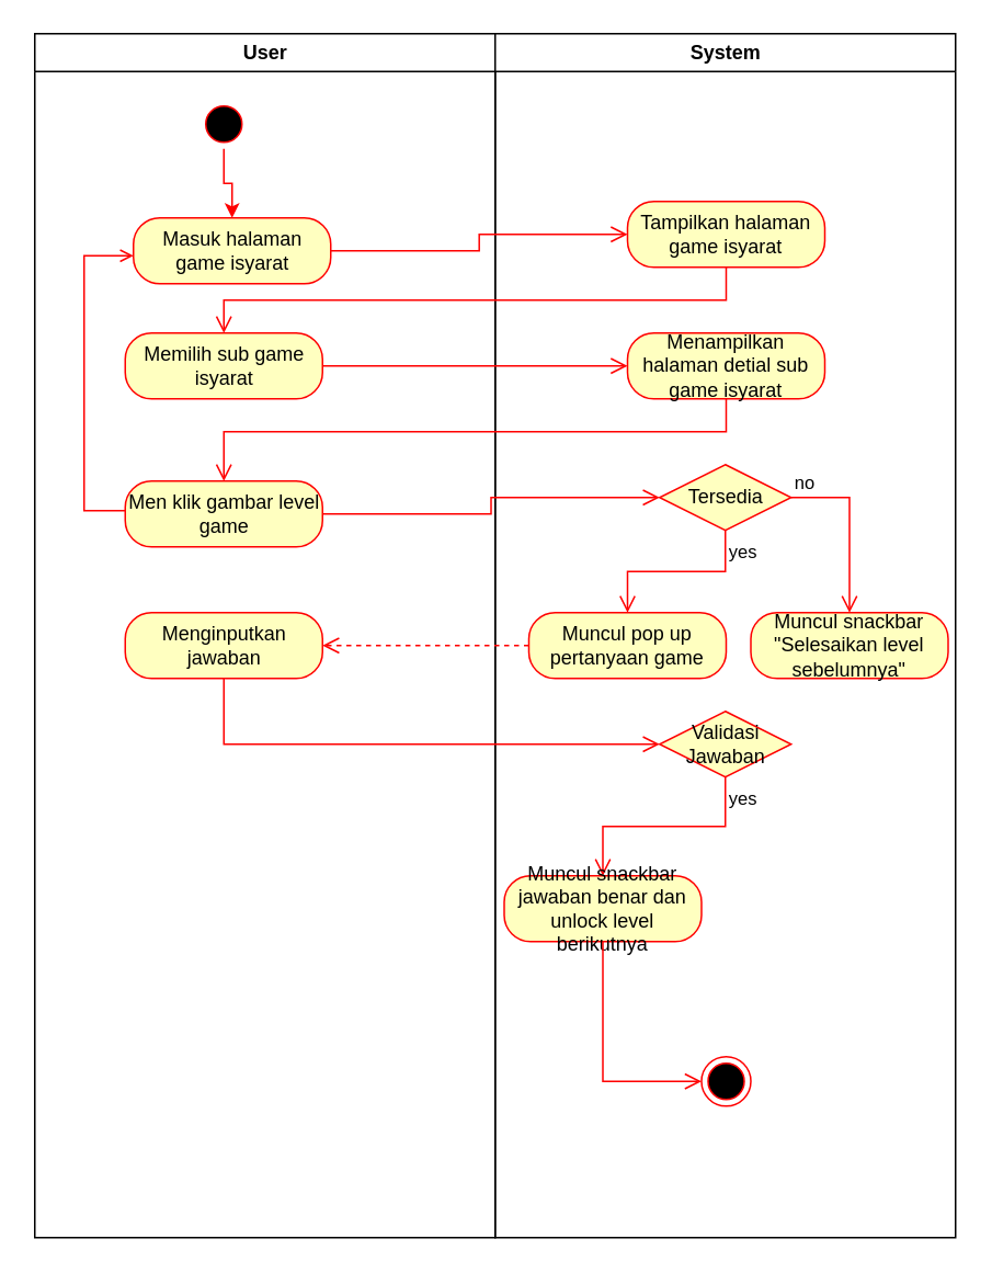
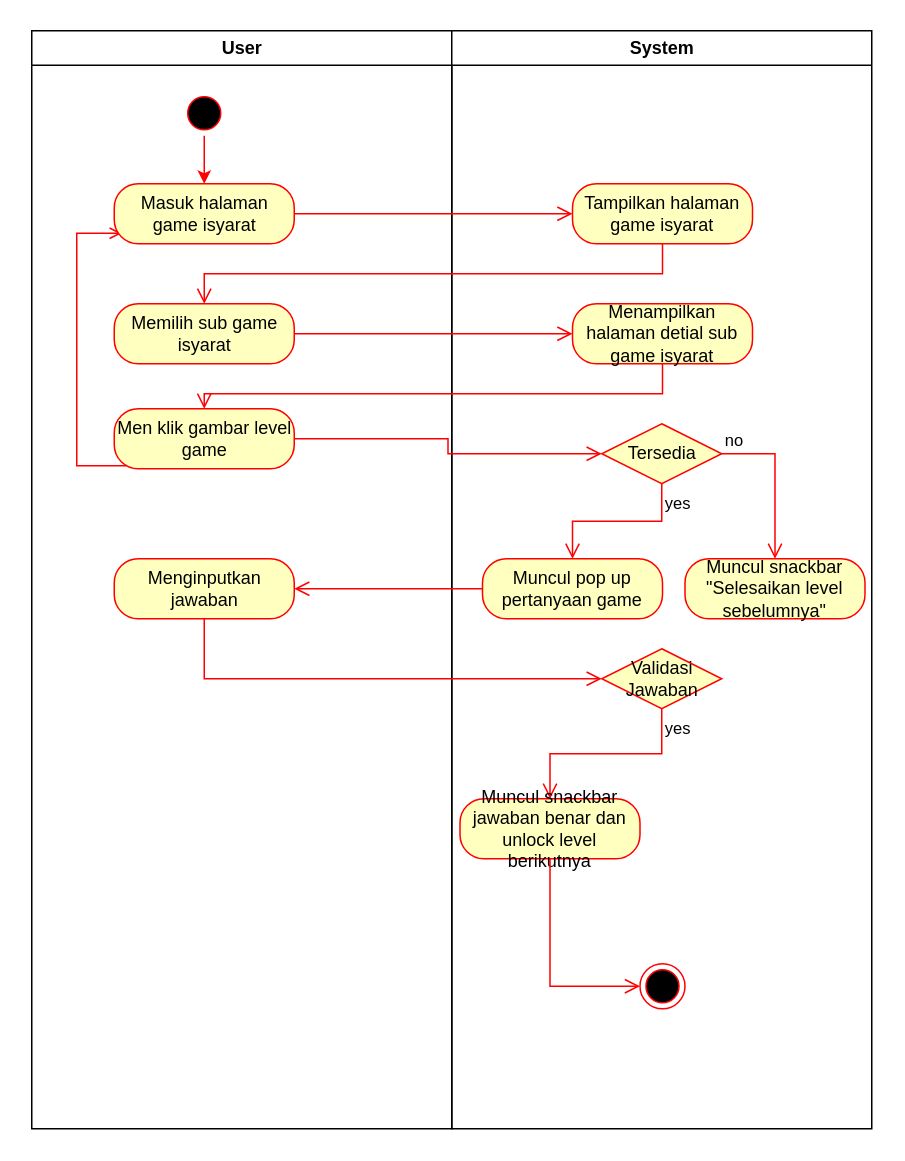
  <mxCell id="0" />
  <mxCell id="1" parent="0" />
  <mxCell id="2" value="User" style="swimlane;whiteSpace=wrap" parent="1" vertex="1"><mxGeometry x="20.5" y="20" width="280" height="732" as="geometry" /></mxCell>
  <mxCell id="3" style="edgeStyle=orthogonalEdgeStyle;rounded=0;orthogonalLoop=1;jettySize=auto;html=1;strokeColor=#FF0000;" edge="1" parent="2" source="4" target="6"><mxGeometry relative="1" as="geometry" /></mxCell>
  <mxCell id="4" value="" style="ellipse;shape=startState;fillColor=#000000;strokeColor=#ff0000;" parent="2" vertex="1"><mxGeometry x="100" y="40" width="30" height="30" as="geometry" /></mxCell>
  <mxCell id="5" value="" style="edgeStyle=elbowEdgeStyle;elbow=horizontal;strokeColor=#FF0000;endArrow=open;endFill=1;rounded=0" parent="2" edge="1"><mxGeometry width="100" height="100" relative="1" as="geometry"><mxPoint x="160" y="290" as="sourcePoint" /><mxPoint x="60" y="135" as="targetPoint" /><Array as="points"><mxPoint x="30" y="250" /></Array></mxGeometry></mxCell>
- <mxCell id="6" value="Masuk halaman game isyarat" style="rounded=1;whiteSpace=wrap;html=1;arcSize=40;fontColor=#000000;fillColor=#ffffc0;strokeColor=#ff0000;" vertex="1" parent="2"><mxGeometry x="60" y="112" width="120" height="40" as="geometry" /></mxCell>
+ <mxCell id="6" value="Masuk halaman game isyarat" style="rounded=1;whiteSpace=wrap;html=1;arcSize=40;fontColor=#000000;fillColor=#ffffc0;strokeColor=#ff0000;" vertex="1" parent="2"><mxGeometry x="55" y="102" width="120" height="40" as="geometry" /></mxCell>
  <mxCell id="7" value="Memilih sub game isyarat" style="rounded=1;whiteSpace=wrap;html=1;arcSize=40;fontColor=#000000;fillColor=#ffffc0;strokeColor=#ff0000;" vertex="1" parent="2"><mxGeometry x="55" y="182" width="120" height="40" as="geometry" /></mxCell>
- <mxCell id="8" value="Men klik gambar level game" style="rounded=1;whiteSpace=wrap;html=1;arcSize=40;fontColor=#000000;fillColor=#ffffc0;strokeColor=#ff0000;" vertex="1" parent="2"><mxGeometry x="55" y="272" width="120" height="40" as="geometry" /></mxCell>
+ <mxCell id="8" value="Men klik gambar level game" style="rounded=1;whiteSpace=wrap;html=1;arcSize=40;fontColor=#000000;fillColor=#ffffc0;strokeColor=#ff0000;" vertex="1" parent="2"><mxGeometry x="55" y="252" width="120" height="40" as="geometry" /></mxCell>
  <mxCell id="9" value="&lt;div&gt;Menginputkan jawaban&lt;/div&gt;" style="rounded=1;whiteSpace=wrap;html=1;arcSize=40;fontColor=#000000;fillColor=#ffffc0;strokeColor=#ff0000;" vertex="1" parent="2"><mxGeometry x="55" y="352" width="120" height="40" as="geometry" /></mxCell>
  <mxCell id="10" value="System" style="swimlane;whiteSpace=wrap" parent="1" vertex="1"><mxGeometry x="300.5" y="20" width="280" height="732" as="geometry" /></mxCell>
  <mxCell id="11" value="Tampilkan halaman game isyarat" style="rounded=1;whiteSpace=wrap;html=1;arcSize=40;fontColor=#000000;fillColor=#ffffc0;strokeColor=#ff0000;" vertex="1" parent="10"><mxGeometry x="80.5" y="102" width="120" height="40" as="geometry" /></mxCell>
  <mxCell id="12" value="Menampilkan halaman detial sub game isyarat" style="rounded=1;whiteSpace=wrap;html=1;arcSize=40;fontColor=#000000;fillColor=#ffffc0;strokeColor=#ff0000;" vertex="1" parent="10"><mxGeometry x="80.5" y="182" width="120" height="40" as="geometry" /></mxCell>
  <mxCell id="13" value="Tersedia" style="rhombus;whiteSpace=wrap;html=1;fontColor=#000000;fillColor=#ffffc0;strokeColor=#ff0000;" vertex="1" parent="10"><mxGeometry x="100" y="262" width="80" height="40" as="geometry" /></mxCell>
  <mxCell id="14" value="no" style="edgeStyle=orthogonalEdgeStyle;html=1;align=left;verticalAlign=bottom;endArrow=open;endSize=8;strokeColor=#ff0000;rounded=0;exitX=1;exitY=0.5;exitDx=0;exitDy=0;" edge="1" source="13" parent="10" target="17"><mxGeometry x="-1" relative="1" as="geometry"><mxPoint x="280" y="282" as="targetPoint" /></mxGeometry></mxCell>
  <mxCell id="15" value="yes" style="edgeStyle=orthogonalEdgeStyle;html=1;align=left;verticalAlign=top;endArrow=open;endSize=8;strokeColor=#ff0000;rounded=0;" edge="1" source="13" parent="10" target="16"><mxGeometry x="-1" relative="1" as="geometry"><mxPoint x="140" y="362" as="targetPoint" /></mxGeometry></mxCell>
  <mxCell id="16" value="Muncul pop up pertanyaan game" style="rounded=1;whiteSpace=wrap;html=1;arcSize=40;fontColor=#000000;fillColor=#ffffc0;strokeColor=#ff0000;" vertex="1" parent="10"><mxGeometry x="20.5" y="352" width="120" height="40" as="geometry" /></mxCell>
  <mxCell id="17" value="Muncul snackbar &quot;Selesaikan level sebelumnya&quot;" style="rounded=1;whiteSpace=wrap;html=1;arcSize=40;fontColor=#000000;fillColor=#ffffc0;strokeColor=#ff0000;" vertex="1" parent="10"><mxGeometry x="155.5" y="352" width="120" height="40" as="geometry" /></mxCell>
  <mxCell id="18" value="Validasi Jawaban" style="rhombus;whiteSpace=wrap;html=1;fontColor=#000000;fillColor=#ffffc0;strokeColor=#ff0000;" vertex="1" parent="10"><mxGeometry x="100" y="412" width="80" height="40" as="geometry" /></mxCell>
  <mxCell id="19" value="yes" style="edgeStyle=orthogonalEdgeStyle;html=1;align=left;verticalAlign=top;endArrow=open;endSize=8;strokeColor=#ff0000;rounded=0;entryX=0.5;entryY=0;entryDx=0;entryDy=0;" edge="1" source="18" parent="10" target="20"><mxGeometry x="-1" relative="1" as="geometry"><mxPoint x="140.5" y="512" as="targetPoint" /></mxGeometry></mxCell>
  <mxCell id="20" value="Muncul snackbar jawaban benar dan unlock level berikutnya" style="rounded=1;whiteSpace=wrap;html=1;arcSize=40;fontColor=#000000;fillColor=#ffffc0;strokeColor=#ff0000;" vertex="1" parent="10"><mxGeometry x="5.5" y="512" width="120" height="40" as="geometry" /></mxCell>
  <mxCell id="21" value="" style="edgeStyle=orthogonalEdgeStyle;html=1;verticalAlign=bottom;endArrow=open;endSize=8;strokeColor=#ff0000;rounded=0;entryX=0;entryY=0.5;entryDx=0;entryDy=0;" edge="1" source="20" parent="10" target="22"><mxGeometry relative="1" as="geometry"><mxPoint x="65.5" y="612" as="targetPoint" /></mxGeometry></mxCell>
  <mxCell id="22" value="" style="ellipse;html=1;shape=endState;fillColor=#000000;strokeColor=#ff0000;" vertex="1" parent="10"><mxGeometry x="125.5" y="622" width="30" height="30" as="geometry" /></mxCell>
  <mxCell id="23" value="" style="edgeStyle=orthogonalEdgeStyle;html=1;verticalAlign=bottom;endArrow=open;endSize=8;strokeColor=#ff0000;rounded=0;entryX=0;entryY=0.5;entryDx=0;entryDy=0;" edge="1" source="6" parent="1" target="11"><mxGeometry relative="1" as="geometry"><mxPoint x="135.5" y="222" as="targetPoint" /></mxGeometry></mxCell>
  <mxCell id="24" value="" style="edgeStyle=orthogonalEdgeStyle;html=1;verticalAlign=bottom;endArrow=open;endSize=8;strokeColor=#ff0000;rounded=0;entryX=0.5;entryY=0;entryDx=0;entryDy=0;" edge="1" source="11" parent="1" target="7"><mxGeometry relative="1" as="geometry"><mxPoint x="441" y="222" as="targetPoint" /><Array as="points"><mxPoint x="441" y="182" /><mxPoint x="136" y="182" /></Array></mxGeometry></mxCell>
  <mxCell id="25" value="" style="edgeStyle=orthogonalEdgeStyle;html=1;verticalAlign=bottom;endArrow=open;endSize=8;strokeColor=#ff0000;rounded=0;entryX=0;entryY=0.5;entryDx=0;entryDy=0;" edge="1" source="7" parent="1" target="12"><mxGeometry relative="1" as="geometry"><mxPoint x="135.5" y="342" as="targetPoint" /></mxGeometry></mxCell>
  <mxCell id="26" value="" style="edgeStyle=orthogonalEdgeStyle;html=1;verticalAlign=bottom;endArrow=open;endSize=8;strokeColor=#ff0000;rounded=0;entryX=0.5;entryY=0;entryDx=0;entryDy=0;" edge="1" source="12" parent="1" target="8"><mxGeometry relative="1" as="geometry"><mxPoint x="441" y="302" as="targetPoint" /><Array as="points"><mxPoint x="441" y="262" /><mxPoint x="136" y="262" /></Array></mxGeometry></mxCell>
  <mxCell id="27" value="" style="edgeStyle=orthogonalEdgeStyle;html=1;verticalAlign=bottom;endArrow=open;endSize=8;strokeColor=#ff0000;rounded=0;entryX=0;entryY=0.5;entryDx=0;entryDy=0;" edge="1" source="8" parent="1" target="13"><mxGeometry relative="1" as="geometry"><mxPoint x="135.5" y="372" as="targetPoint" /></mxGeometry></mxCell>
- <mxCell id="28" value="" style="edgeStyle=orthogonalEdgeStyle;html=1;verticalAlign=bottom;endArrow=open;endSize=8;strokeColor=#ff0000;rounded=0;dashed=1;" edge="1" source="16" parent="1" target="9"><mxGeometry relative="1" as="geometry"><mxPoint x="381" y="472" as="targetPoint" /></mxGeometry></mxCell>
+ <mxCell id="28" value="" style="edgeStyle=orthogonalEdgeStyle;html=1;verticalAlign=bottom;endArrow=open;endSize=8;strokeColor=#ff0000;rounded=0;" edge="1" source="16" parent="1" target="9"><mxGeometry relative="1" as="geometry"><mxPoint x="381" y="472" as="targetPoint" /></mxGeometry></mxCell>
  <mxCell id="29" value="" style="edgeStyle=orthogonalEdgeStyle;html=1;verticalAlign=bottom;endArrow=open;endSize=8;strokeColor=#ff0000;rounded=0;entryX=0;entryY=0.5;entryDx=0;entryDy=0;" edge="1" source="9" parent="1" target="18"><mxGeometry relative="1" as="geometry"><mxPoint x="135.5" y="472" as="targetPoint" /><Array as="points"><mxPoint x="136" y="452" /></Array></mxGeometry></mxCell>
